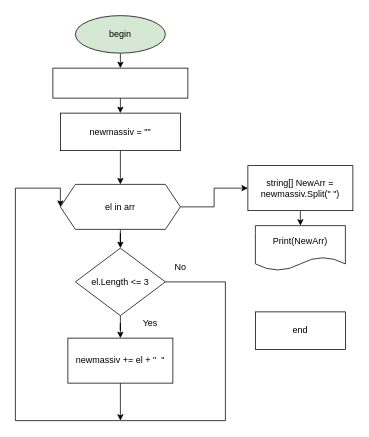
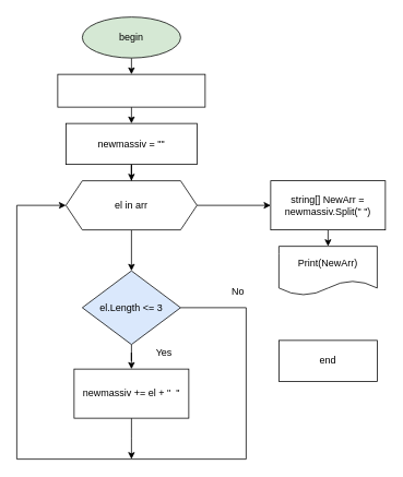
  <mxCell id="0" />
  <mxCell id="1" parent="0" />
  <mxCell id="2" style="edgeStyle=orthogonalEdgeStyle;rounded=0;orthogonalLoop=1;jettySize=auto;html=1;" parent="1" source="3" edge="1"><mxGeometry relative="1" as="geometry"><mxPoint x="160" y="90" as="targetPoint" /><Array as="points"><mxPoint x="160" y="90" /></Array></mxGeometry></mxCell>
  <mxCell id="3" value="begin" style="ellipse;whiteSpace=wrap;html=1;fillColor=#d5e8d4;" parent="1" vertex="1"><mxGeometry x="100" y="20" width="120" height="50" as="geometry" /></mxCell>
  <mxCell id="4" style="edgeStyle=orthogonalEdgeStyle;rounded=0;orthogonalLoop=1;jettySize=auto;html=1;entryX=0.5;entryY=0;entryDx=0;entryDy=0;" parent="1" source="5" target="8" edge="1"><mxGeometry relative="1" as="geometry" /></mxCell>
  <mxCell id="5" value="newmassiv = &quot;&quot;" style="rounded=0;whiteSpace=wrap;html=1;" parent="1" vertex="1"><mxGeometry x="80" y="150" width="160" height="50" as="geometry" /></mxCell>
  <mxCell id="6" style="edgeStyle=orthogonalEdgeStyle;rounded=0;orthogonalLoop=1;jettySize=auto;html=1;entryX=0.5;entryY=0;entryDx=0;entryDy=0;" parent="1" source="8" target="11" edge="1"><mxGeometry relative="1" as="geometry" /></mxCell>
  <mxCell id="7" style="edgeStyle=orthogonalEdgeStyle;rounded=0;orthogonalLoop=1;jettySize=auto;html=1;entryX=0;entryY=0.5;entryDx=0;entryDy=0;" parent="1" source="8" target="15" edge="1"><mxGeometry relative="1" as="geometry" /></mxCell>
- <mxCell id="8" value="el in arr" style="shape=hexagon;perimeter=hexagonPerimeter2;whiteSpace=wrap;html=1;fixedSize=1;" parent="1" vertex="1"><mxGeometry x="80" y="245" width="160" height="60" as="geometry" /></mxCell>
+ <mxCell id="8" value="el in arr" style="shape=hexagon;perimeter=hexagonPerimeter2;whiteSpace=wrap;html=1;fixedSize=1;" parent="1" vertex="1"><mxGeometry x="80" y="220" width="160" height="60" as="geometry" /></mxCell>
  <mxCell id="9" style="edgeStyle=orthogonalEdgeStyle;rounded=0;orthogonalLoop=1;jettySize=auto;html=1;" parent="1" source="11" target="13" edge="1"><mxGeometry relative="1" as="geometry" /></mxCell>
  <mxCell id="10" style="edgeStyle=orthogonalEdgeStyle;rounded=0;orthogonalLoop=1;jettySize=auto;html=1;exitX=1;exitY=0.5;exitDx=0;exitDy=0;entryX=0;entryY=0.5;entryDx=0;entryDy=0;" parent="1" source="11" target="8" edge="1"><mxGeometry relative="1" as="geometry"><mxPoint x="-90" y="250" as="targetPoint" /><Array as="points"><mxPoint x="300" y="375" /><mxPoint x="300" y="560" /><mxPoint x="20" y="560" /><mxPoint x="20" y="250" /></Array></mxGeometry></mxCell>
- <mxCell id="11" value="el.Length &amp;lt;= 3" style="rhombus;whiteSpace=wrap;html=1;" parent="1" vertex="1"><mxGeometry x="100" y="330" width="120" height="90" as="geometry" /></mxCell>
+ <mxCell id="11" value="el.Length &amp;lt;= 3" style="rhombus;whiteSpace=wrap;html=1;fillColor=#dae8fc;" parent="1" vertex="1"><mxGeometry x="100" y="330" width="120" height="90" as="geometry" /></mxCell>
  <mxCell id="12" style="edgeStyle=orthogonalEdgeStyle;rounded=0;orthogonalLoop=1;jettySize=auto;html=1;exitX=0.5;exitY=1;exitDx=0;exitDy=0;" parent="1" source="13" edge="1"><mxGeometry relative="1" as="geometry"><mxPoint x="160" y="560" as="targetPoint" /></mxGeometry></mxCell>
  <mxCell id="13" value="newmassiv += el + &quot;&amp;nbsp; &quot;" style="rounded=0;whiteSpace=wrap;html=1;" parent="1" vertex="1"><mxGeometry x="90" y="450" width="140" height="60" as="geometry" /></mxCell>
  <mxCell id="14" style="edgeStyle=orthogonalEdgeStyle;rounded=0;orthogonalLoop=1;jettySize=auto;html=1;" parent="1" source="15" edge="1"><mxGeometry relative="1" as="geometry"><mxPoint x="400" y="300" as="targetPoint" /></mxGeometry></mxCell>
  <mxCell id="15" value="string[] NewArr = newmassiv.Split(&quot; &quot;)" style="rounded=0;whiteSpace=wrap;html=1;" parent="1" vertex="1"><mxGeometry x="330" y="220" width="140" height="60" as="geometry" /></mxCell>
  <mxCell id="16" style="edgeStyle=orthogonalEdgeStyle;rounded=0;orthogonalLoop=1;jettySize=auto;html=1;exitX=0.5;exitY=1;exitDx=0;exitDy=0;" parent="1" source="15" target="15" edge="1"><mxGeometry relative="1" as="geometry" /></mxCell>
  <mxCell id="17" value="end" style="whiteSpace=wrap;html=1;rounded=0;" parent="1" vertex="1"><mxGeometry x="340" y="415" width="120" height="50" as="geometry" /></mxCell>
  <mxCell id="18" value="&lt;span style=&quot;color: rgba(0, 0, 0, 0); font-family: monospace; font-size: 0px; text-align: start;&quot;&gt;%3CmxGraphModel%3E%3Croot%3E%3CmxCell%20id%3D%220%22%2F%3E%3CmxCell%20id%3D%221%22%20parent%3D%220%22%2F%3E%3CmxCell%20id%3D%222%22%20value%3D%22Yes%22%20style%3D%22text%3Bhtml%3D1%3BstrokeColor%3Dnone%3BfillColor%3Dnone%3Balign%3Dcenter%3BverticalAlign%3Dmiddle%3BwhiteSpace%3Dwrap%3Brounded%3D0%3B%22%20vertex%3D%221%22%20parent%3D%221%22%3E%3CmxGeometry%20x%3D%22370%22%20y%3D%22290%22%20width%3D%2260%22%20height%3D%2230%22%20as%3D%22geometry%22%2F%3E%3C%2FmxCell%3E%3C%2Froot%3E%3C%2FmxGraphModel%3E&lt;/span&gt;" style="text;html=1;align=center;verticalAlign=middle;resizable=0;points=[];autosize=1;strokeColor=none;fillColor=none;" parent="1" vertex="1"><mxGeometry x="170" y="415" width="20" height="30" as="geometry" /></mxCell>
  <mxCell id="19" value="Yes" style="text;html=1;strokeColor=none;fillColor=none;align=center;verticalAlign=middle;whiteSpace=wrap;rounded=0;" parent="1" vertex="1"><mxGeometry x="170" y="415" width="60" height="30" as="geometry" /></mxCell>
- <mxCell id="20" value="No" style="text;html=1;align=center;verticalAlign=middle;resizable=0;points=[];autosize=1;strokeColor=none;fillColor=none;" parent="1" vertex="1"><mxGeometry x="220" y="340" width="40" height="30" as="geometry" /></mxCell>
+ <mxCell id="20" value="No" style="text;html=1;align=center;verticalAlign=middle;resizable=0;points=[];autosize=1;strokeColor=none;fillColor=none;" parent="1" vertex="1"><mxGeometry x="270" y="340" width="40" height="30" as="geometry" /></mxCell>
  <mxCell id="21" style="edgeStyle=orthogonalEdgeStyle;rounded=0;orthogonalLoop=1;jettySize=auto;html=1;exitX=0.5;exitY=1;exitDx=0;exitDy=0;entryX=0.5;entryY=0;entryDx=0;entryDy=0;" parent="1" target="5" edge="1"><mxGeometry relative="1" as="geometry"><mxPoint x="160" y="130" as="sourcePoint" /></mxGeometry></mxCell>
  <mxCell id="22" value="Print(NewArr)" style="shape=document;whiteSpace=wrap;html=1;boundedLbl=1;" parent="1" vertex="1"><mxGeometry x="340" y="300" width="120" height="60" as="geometry" /></mxCell>
  <mxCell id="23" value="" style="rounded=0;whiteSpace=wrap;html=1;" parent="1" vertex="1"><mxGeometry x="70" y="90" width="180" height="40" as="geometry" /></mxCell>
